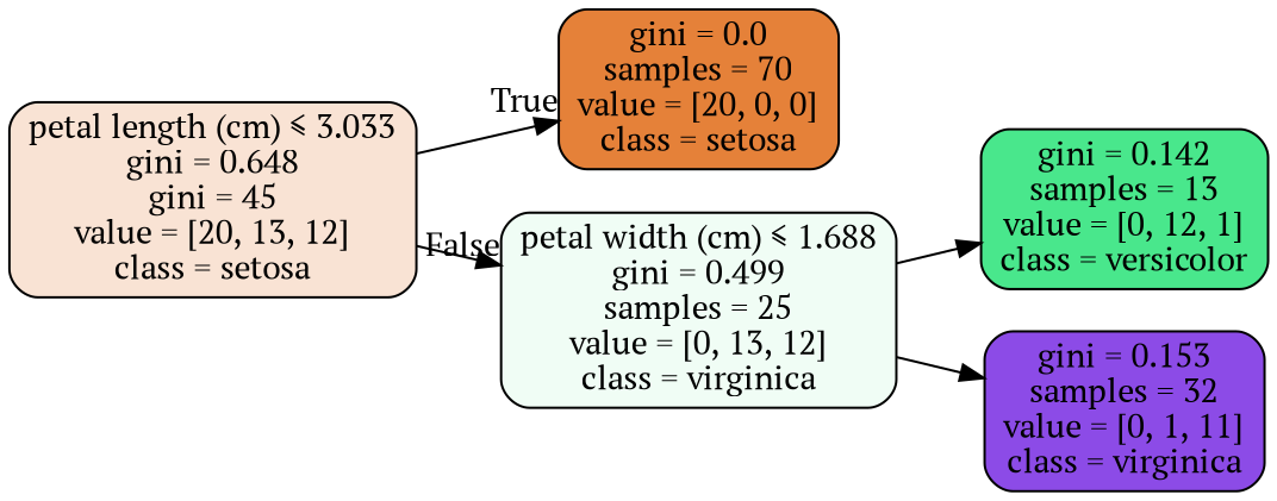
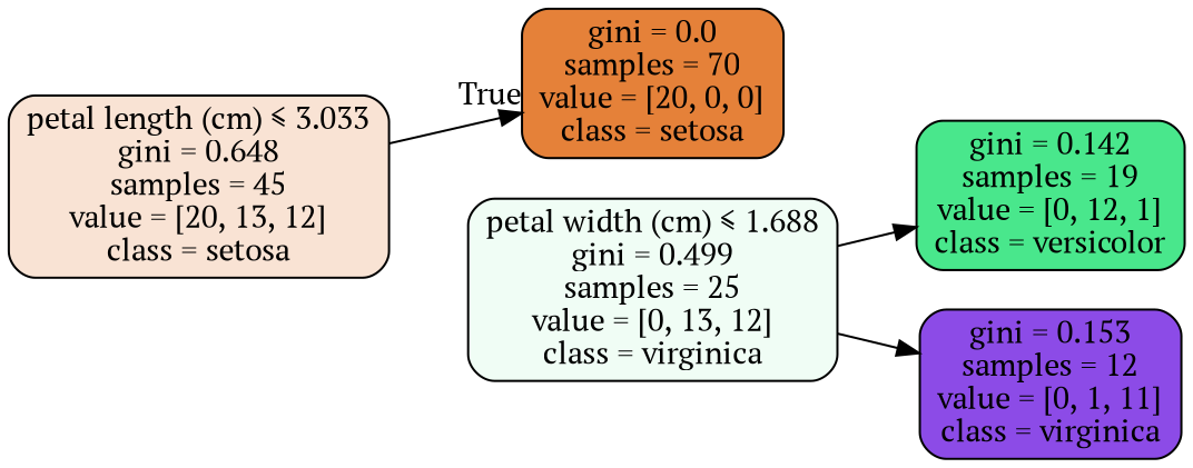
  digraph {
    fontname="PT Serif"
    rankdir=LR
    node [color=black fontname="PT Serif" shape=box style="filled, rounded"]
    edge [fontname="PT Serif"]
-   n1 [fillcolor="#f9e3d4" label=<petal length (cm) &le; 3.033<br/>gini = 0.648<br/>gini = 45<br/>value = [20, 13, 12]<br/>class = setosa>]
+   n1 [fillcolor="#f9e3d4" label=<petal length (cm) &le; 3.033<br/>gini = 0.648<br/>samples = 45<br/>value = [20, 13, 12]<br/>class = setosa>]
    n2 [fillcolor="#e58139" label=<gini = 0.0<br/>samples = 70<br/>value = [20, 0, 0]<br/>class = setosa>]
    n3 [fillcolor="#f0fdf5" label=<petal width (cm) &le; 1.688<br/>gini = 0.499<br/>samples = 25<br/>value = [0, 13, 12]<br/>class = virginica>]
-   n4 [fillcolor="#49e78c" label=<gini = 0.142<br/>samples = 13<br/>value = [0, 12, 1]<br/>class = versicolor>]
-   n5 [fillcolor="#8c4be7" label=<gini = 0.153<br/>samples = 32<br/>value = [0, 1, 11]<br/>class = virginica>]
+   n4 [fillcolor="#49e78c" label=<gini = 0.142<br/>samples = 19<br/>value = [0, 12, 1]<br/>class = versicolor>]
+   n5 [fillcolor="#8c4be7" label=<gini = 0.153<br/>samples = 12<br/>value = [0, 1, 11]<br/>class = virginica>]
    n1 -> n2 [headlabel=True labelangle=45 labeldistance=2.5]
-   n1 -> n3 [headlabel=False labelangle=-45 labeldistance=2.5]
    n3 -> n4
    n3 -> n5
  }
